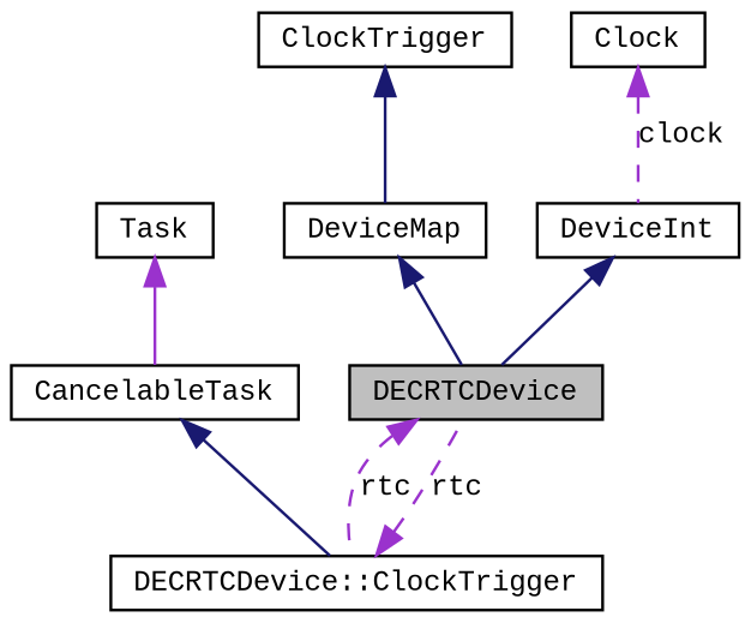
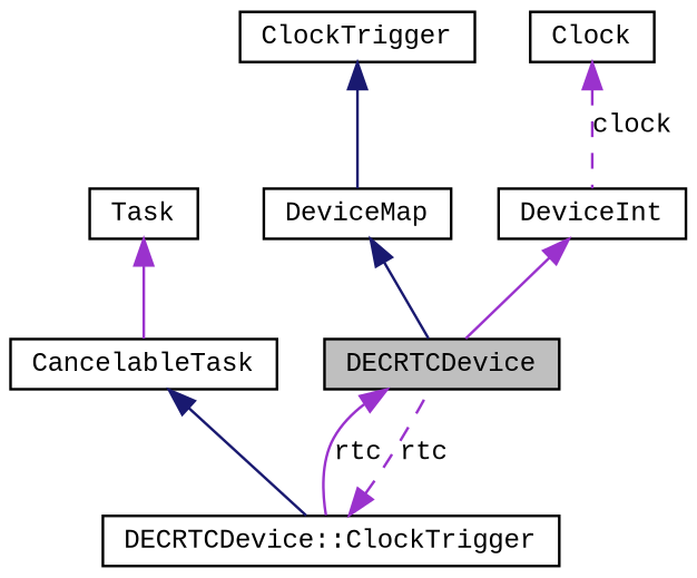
  digraph {
    fontname="Liberation Mono"
    node [color=black fillcolor=white fontname="Liberation Mono" fontsize=10 shape=record style=filled]
    edge [color=darkorchid3 dir=back fontname="Liberation Mono" fontsize=10 labelfontname=FreeSans labelfontsize=10 style=solid]
    n1 [fillcolor=grey75 fontcolor=black height=0.2 label=DECRTCDevice width=0.4]
    n2 [height=0.2 label="DECRTCDevice::ClockTrigger" width=0.4]
    n3 [height=0.2 label=DeviceMap width=0.4]
    n4 [height=0.2 label=ClockTrigger width=0.4]
    n5 [height=0.2 label=DeviceInt width=0.4]
    n6 [height=0.2 label=CancelableTask width=0.4]
    n7 [height=0.2 label=Task width=0.4]
    n8 [height=0.2 label=Clock width=0.4]
-   n1 -> n2 [label=rtc style=dashed]
+   n1 -> n2 [label=rtc]
    n2 -> n1 [label=rtc style=dashed]
    n3 -> n1 [color=midnightblue]
    n4 -> n3 [color=midnightblue]
-   n5 -> n1 [color=midnightblue]
+   n5 -> n1
    n6 -> n2 [color=midnightblue]
    n7 -> n6
    n8 -> n5 [label=clock style=dashed]
  }
